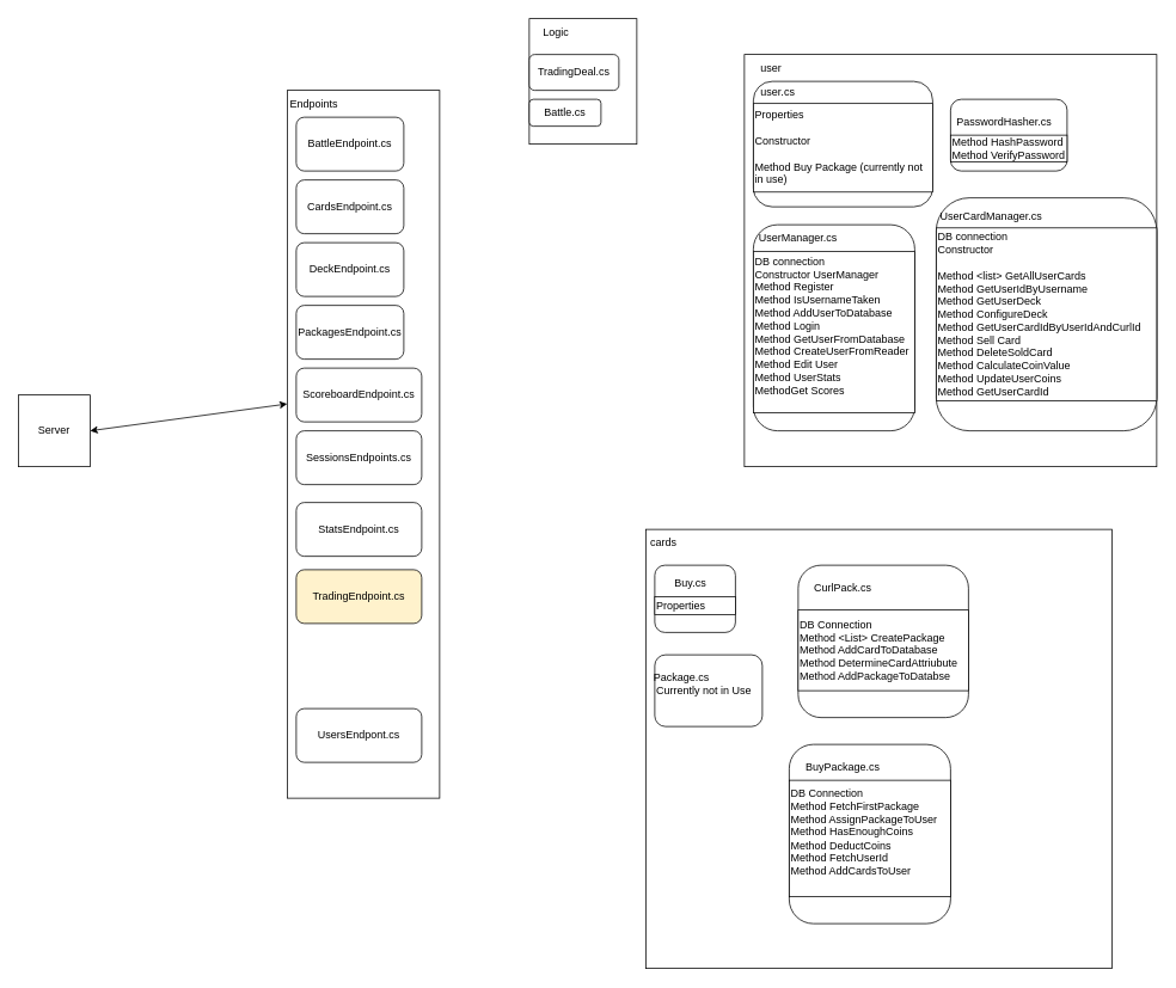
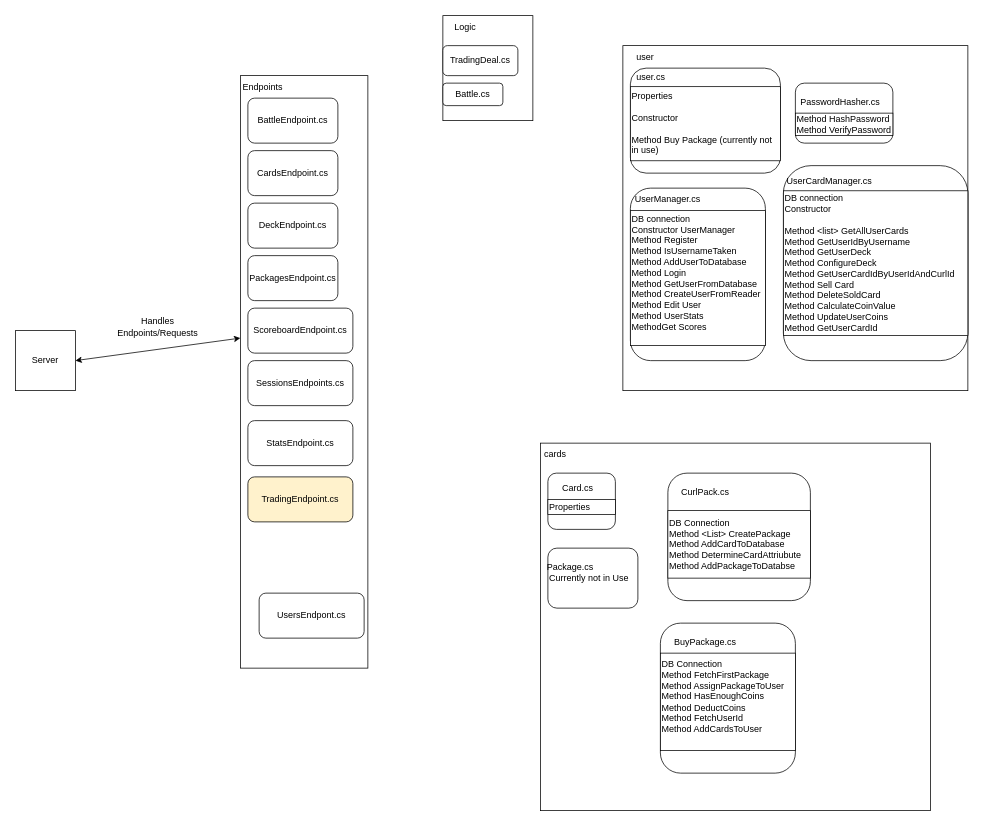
  <mxCell id="0" />
  <mxCell id="1" parent="0" />
  <mxCell id="2" value="" style="group" vertex="1" connectable="0" parent="1"><mxGeometry x="830" y="60" width="460" height="460" as="geometry" /></mxCell>
  <mxCell id="3" value="" style="whiteSpace=wrap;html=1;aspect=fixed;" vertex="1" parent="2"><mxGeometry width="460" height="460" as="geometry" /></mxCell>
  <mxCell id="4" value="user" style="text;html=1;align=center;verticalAlign=middle;whiteSpace=wrap;rounded=0;" vertex="1" parent="2"><mxGeometry width="60" height="30" as="geometry" /></mxCell>
  <mxCell id="5" value="" style="group" vertex="1" connectable="0" parent="2"><mxGeometry x="10" y="30" width="200" height="140" as="geometry" /></mxCell>
  <mxCell id="6" value="" style="rounded=1;whiteSpace=wrap;html=1;" vertex="1" parent="5"><mxGeometry width="200" height="140" as="geometry" /></mxCell>
  <mxCell id="7" value="user.cs" style="text;html=1;align=center;verticalAlign=middle;whiteSpace=wrap;rounded=0;" vertex="1" parent="5"><mxGeometry width="54.545" height="24.706" as="geometry" /></mxCell>
  <mxCell id="8" value="Properties&lt;br&gt;&lt;br&gt;Constructor&lt;br&gt;&lt;br&gt;Method Buy Package (currently not in use)" style="rounded=0;whiteSpace=wrap;html=1;align=left;" vertex="1" parent="5"><mxGeometry y="24.706" width="200" height="98.824" as="geometry" /></mxCell>
  <mxCell id="9" value="" style="group" vertex="1" connectable="0" parent="2"><mxGeometry x="10" y="190" width="180" height="230" as="geometry" /></mxCell>
  <mxCell id="10" value="" style="rounded=1;whiteSpace=wrap;html=1;" vertex="1" parent="9"><mxGeometry width="180" height="230" as="geometry" /></mxCell>
  <mxCell id="11" value="UserManager.cs" style="text;html=1;align=center;verticalAlign=middle;whiteSpace=wrap;rounded=0;" vertex="1" parent="9"><mxGeometry x="20" width="60" height="30" as="geometry" /></mxCell>
  <mxCell id="12" value="DB connection&lt;br&gt;Constructor UserManager&lt;br&gt;Method Register&lt;br&gt;Method IsUsernameTaken&lt;br&gt;Method AddUserToDatabase&lt;br&gt;Method Login&lt;br&gt;Method GetUserFromDatabase&lt;br&gt;Method CreateUserFromReader&lt;br&gt;Method Edit User&lt;br&gt;Method UserStats&lt;br&gt;MethodGet Scores&lt;div&gt;&lt;br/&gt;&lt;/div&gt;" style="rounded=0;whiteSpace=wrap;html=1;align=left;" vertex="1" parent="9"><mxGeometry y="30" width="180" height="180" as="geometry" /></mxCell>
  <mxCell id="13" value="" style="group" vertex="1" connectable="0" parent="2"><mxGeometry x="230" y="50" width="130" height="80" as="geometry" /></mxCell>
  <mxCell id="14" value="" style="rounded=1;whiteSpace=wrap;html=1;" vertex="1" parent="13"><mxGeometry width="130" height="80" as="geometry" /></mxCell>
  <mxCell id="15" value="PasswordHasher.cs" style="text;html=1;align=center;verticalAlign=middle;whiteSpace=wrap;rounded=0;" vertex="1" parent="13"><mxGeometry x="30" y="10" width="60" height="30" as="geometry" /></mxCell>
  <mxCell id="16" value="Method HashPassword&lt;br&gt;Method VerifyPassword" style="rounded=0;whiteSpace=wrap;html=1;align=left;" vertex="1" parent="13"><mxGeometry y="40" width="130" height="30" as="geometry" /></mxCell>
  <mxCell id="17" value="" style="group" vertex="1" connectable="0" parent="2"><mxGeometry x="214" y="160" width="246" height="260" as="geometry" /></mxCell>
  <mxCell id="18" value="" style="rounded=1;whiteSpace=wrap;html=1;" vertex="1" parent="17"><mxGeometry width="246" height="260" as="geometry" /></mxCell>
  <mxCell id="19" value="UserCardManager.cs" style="text;html=1;align=center;verticalAlign=middle;whiteSpace=wrap;rounded=0;" vertex="1" parent="17"><mxGeometry x="35.143" y="8.387" width="52.714" height="25.161" as="geometry" /></mxCell>
  <mxCell id="20" value="DB connection&lt;br&gt;Constructor&lt;br&gt;&lt;br&gt;Method &amp;lt;list&amp;gt; GetAllUserCards&lt;br&gt;Method GetUserIdByUsername&lt;br&gt;Method GetUserDeck&lt;br&gt;Method ConfigureDeck&lt;br&gt;Method GetUserCardIdByUserIdAndCurlId&lt;br&gt;Method Sell Card&lt;br&gt;Method DeleteSoldCard&lt;br&gt;Method CalculateCoinValue&lt;br&gt;Method UpdateUserCoins&lt;br&gt;Method GetUserCardId" style="rounded=0;whiteSpace=wrap;html=1;align=left;" vertex="1" parent="17"><mxGeometry y="33.548" width="246" height="192.903" as="geometry" /></mxCell>
  <mxCell id="21" value="" style="group" vertex="1" connectable="0" parent="1"><mxGeometry x="590" y="20" width="120" height="140" as="geometry" /></mxCell>
  <mxCell id="22" value="" style="rounded=0;whiteSpace=wrap;html=1;" vertex="1" parent="21"><mxGeometry width="120" height="140" as="geometry" /></mxCell>
  <mxCell id="23" value="Logic" style="text;html=1;align=center;verticalAlign=middle;whiteSpace=wrap;rounded=0;" vertex="1" parent="21"><mxGeometry width="60" height="30" as="geometry" /></mxCell>
  <mxCell id="24" value="TradingDeal.cs" style="rounded=1;whiteSpace=wrap;html=1;" vertex="1" parent="21"><mxGeometry y="40" width="100" height="40" as="geometry" /></mxCell>
  <mxCell id="25" value="Battle.cs" style="rounded=1;whiteSpace=wrap;html=1;" vertex="1" parent="21"><mxGeometry y="90" width="80" height="30" as="geometry" /></mxCell>
  <mxCell id="26" value="Server" style="whiteSpace=wrap;html=1;aspect=fixed;" vertex="1" parent="1"><mxGeometry x="20" y="440" width="80" height="80" as="geometry" /></mxCell>
  <mxCell id="27" value="" style="group" vertex="1" connectable="0" parent="1"><mxGeometry x="320" y="100" width="170" height="790" as="geometry" /></mxCell>
  <mxCell id="28" value="" style="rounded=0;whiteSpace=wrap;html=1;" vertex="1" parent="27"><mxGeometry width="170" height="790" as="geometry" /></mxCell>
  <mxCell id="29" value="Endpoints" style="text;html=1;align=center;verticalAlign=middle;whiteSpace=wrap;rounded=0;" vertex="1" parent="27"><mxGeometry width="60" height="30" as="geometry" /></mxCell>
  <mxCell id="30" value="BattleEndpoint.cs" style="rounded=1;whiteSpace=wrap;html=1;" vertex="1" parent="27"><mxGeometry x="10" y="30" width="120" height="60" as="geometry" /></mxCell>
  <mxCell id="31" value="CardsEndpoint.cs" style="rounded=1;whiteSpace=wrap;html=1;" vertex="1" parent="27"><mxGeometry x="10" y="100" width="120" height="60" as="geometry" /></mxCell>
  <mxCell id="32" value="DeckEndpoint.cs" style="rounded=1;whiteSpace=wrap;html=1;" vertex="1" parent="27"><mxGeometry x="10" y="170" width="120" height="60" as="geometry" /></mxCell>
  <mxCell id="33" value="PackagesEndpoint.cs" style="rounded=1;whiteSpace=wrap;html=1;" vertex="1" parent="27"><mxGeometry x="10" y="240" width="120" height="60" as="geometry" /></mxCell>
  <mxCell id="34" value="ScoreboardEndpoint.cs" style="rounded=1;whiteSpace=wrap;html=1;" vertex="1" parent="27"><mxGeometry x="10" y="310" width="140" height="60" as="geometry" /></mxCell>
  <mxCell id="35" value="SessionsEndpoints.cs" style="rounded=1;whiteSpace=wrap;html=1;" vertex="1" parent="27"><mxGeometry x="10" y="380" width="140" height="60" as="geometry" /></mxCell>
  <mxCell id="36" value="StatsEndpoint.cs" style="rounded=1;whiteSpace=wrap;html=1;" vertex="1" parent="27"><mxGeometry x="10" y="460" width="140" height="60" as="geometry" /></mxCell>
  <mxCell id="37" value="TradingEndpoint.cs" style="rounded=1;whiteSpace=wrap;html=1;fillColor=#fff2cc;" vertex="1" parent="27"><mxGeometry x="10" y="535" width="140" height="60" as="geometry" /></mxCell>
- <mxCell id="38" value="UsersEndpont.cs" style="rounded=1;whiteSpace=wrap;html=1;" vertex="1" parent="27"><mxGeometry x="10" y="690" width="140" height="60" as="geometry" /></mxCell>
+ <mxCell id="38" value="UsersEndpont.cs" style="rounded=1;whiteSpace=wrap;html=1;" vertex="1" parent="27"><mxGeometry x="25" y="690" width="140" height="60" as="geometry" /></mxCell>
  <mxCell id="39" value="" style="group" vertex="1" connectable="0" parent="1"><mxGeometry x="710" y="590" width="530" height="490" as="geometry" /></mxCell>
  <mxCell id="40" value="" style="rounded=0;whiteSpace=wrap;html=1;" vertex="1" parent="39"><mxGeometry x="10" width="520" height="490" as="geometry" /></mxCell>
  <mxCell id="41" value="cards" style="text;html=1;align=center;verticalAlign=middle;whiteSpace=wrap;rounded=0;" vertex="1" parent="39"><mxGeometry width="60" height="30" as="geometry" /></mxCell>
  <mxCell id="42" value="" style="group" vertex="1" connectable="0" parent="39"><mxGeometry x="20" y="40" width="90" height="75" as="geometry" /></mxCell>
  <mxCell id="43" value="" style="rounded=1;whiteSpace=wrap;html=1;" vertex="1" parent="42"><mxGeometry width="90" height="75" as="geometry" /></mxCell>
- <mxCell id="44" value="Buy.cs" style="text;html=1;align=center;verticalAlign=middle;whiteSpace=wrap;rounded=0;" vertex="1" parent="42"><mxGeometry x="10" y="5" width="60" height="30" as="geometry" /></mxCell>
+ <mxCell id="44" value="Card.cs" style="text;html=1;align=center;verticalAlign=middle;whiteSpace=wrap;rounded=0;" vertex="1" parent="42"><mxGeometry x="10" y="5" width="60" height="30" as="geometry" /></mxCell>
  <mxCell id="45" value="Properties" style="rounded=0;whiteSpace=wrap;html=1;align=left;" vertex="1" parent="42"><mxGeometry y="35" width="90" height="20" as="geometry" /></mxCell>
  <mxCell id="46" value="" style="group" vertex="1" connectable="0" parent="39"><mxGeometry x="20" y="140" width="120" height="80" as="geometry" /></mxCell>
  <mxCell id="47" value="Currently not in Use" style="rounded=1;whiteSpace=wrap;html=1;align=left;" vertex="1" parent="46"><mxGeometry width="120" height="80" as="geometry" /></mxCell>
  <mxCell id="48" value="Package.cs" style="text;html=1;align=center;verticalAlign=middle;whiteSpace=wrap;rounded=0;" vertex="1" parent="46"><mxGeometry y="10" width="60" height="30" as="geometry" /></mxCell>
  <mxCell id="49" value="" style="group" vertex="1" connectable="0" parent="39"><mxGeometry x="180" y="40" width="190" height="170" as="geometry" /></mxCell>
  <mxCell id="50" value="" style="rounded=1;whiteSpace=wrap;html=1;" vertex="1" parent="49"><mxGeometry width="190" height="170" as="geometry" /></mxCell>
  <mxCell id="51" value="CurlPack.cs" style="text;html=1;align=center;verticalAlign=middle;whiteSpace=wrap;rounded=0;" vertex="1" parent="49"><mxGeometry x="20" y="10" width="60" height="30" as="geometry" /></mxCell>
  <mxCell id="52" value="DB Connection&lt;br&gt;Method &amp;lt;List&amp;gt; CreatePackage&lt;br&gt;Method AddCardToDatabase&lt;div&gt;Method DetermineCardAttriubute&lt;br&gt;&lt;/div&gt;&lt;div&gt;Method AddPackageToDatabse&lt;br&gt;&lt;/div&gt;" style="rounded=0;whiteSpace=wrap;html=1;align=left;" vertex="1" parent="49"><mxGeometry y="50" width="190" height="90" as="geometry" /></mxCell>
  <mxCell id="53" value="" style="group" vertex="1" connectable="0" parent="39"><mxGeometry x="170" y="240" width="180" height="200" as="geometry" /></mxCell>
  <mxCell id="54" value="" style="rounded=1;whiteSpace=wrap;html=1;" vertex="1" parent="53"><mxGeometry width="180" height="200" as="geometry" /></mxCell>
  <mxCell id="55" value="BuyPackage.cs" style="text;html=1;align=center;verticalAlign=middle;whiteSpace=wrap;rounded=0;" vertex="1" parent="53"><mxGeometry x="30" y="10" width="60" height="30" as="geometry" /></mxCell>
  <mxCell id="56" value="DB Connection&lt;br&gt;Method FetchFirstPackage&lt;br&gt;Method AssignPackageToUser&lt;br&gt;Method HasEnoughCoins&lt;br&gt;Method DeductCoins&lt;br&gt;Method FetchUserId&lt;br&gt;Method AddCardsToUser&lt;div&gt;&lt;br/&gt;&lt;/div&gt;" style="rounded=0;whiteSpace=wrap;html=1;align=left;" vertex="1" parent="53"><mxGeometry y="40" width="180" height="130" as="geometry" /></mxCell>
  <mxCell id="57" value="" style="endArrow=classic;startArrow=classic;html=1;rounded=0;exitX=1;exitY=0.5;exitDx=0;exitDy=0;entryX=0;entryY=0.443;entryDx=0;entryDy=0;entryPerimeter=0;" edge="1" parent="1" source="26" target="28"><mxGeometry width="50" height="50" relative="1" as="geometry"><mxPoint x="240" y="500" as="sourcePoint" /><mxPoint x="290" y="450" as="targetPoint" /></mxGeometry></mxCell>
+ <mxCell id="58" value="Handles Endpoints/Requests" style="text;html=1;align=center;verticalAlign=middle;whiteSpace=wrap;rounded=0;" vertex="1" parent="1"><mxGeometry x="140" y="420" width="140" height="30" as="geometry" /></mxCell>
